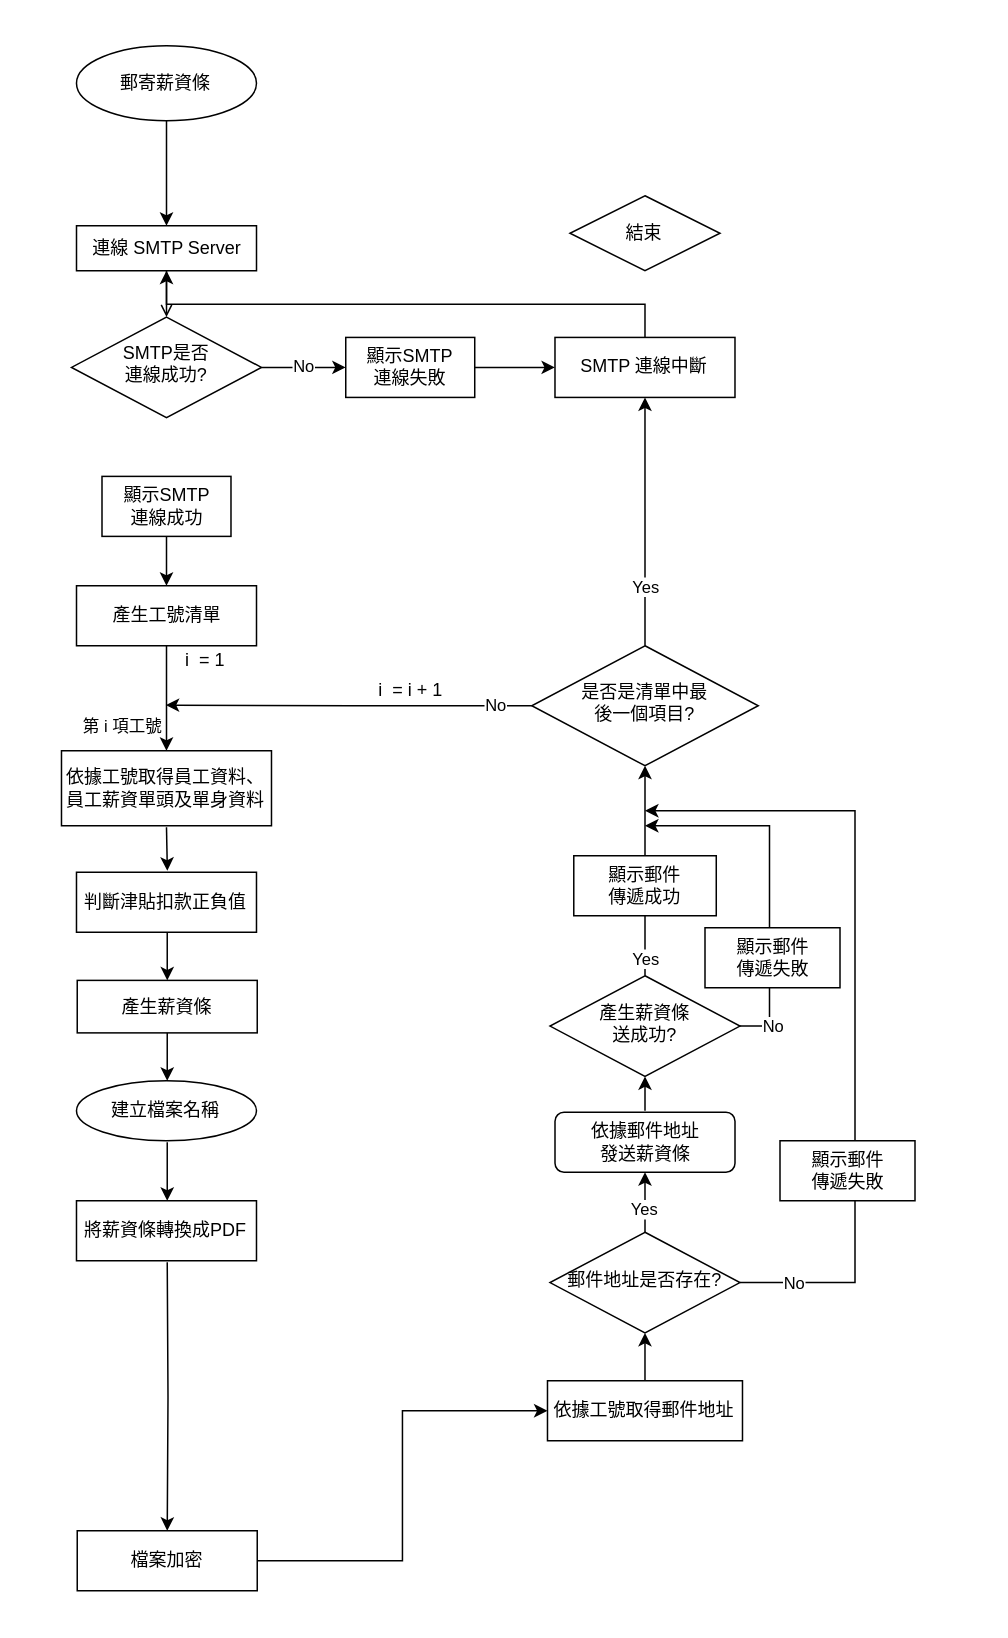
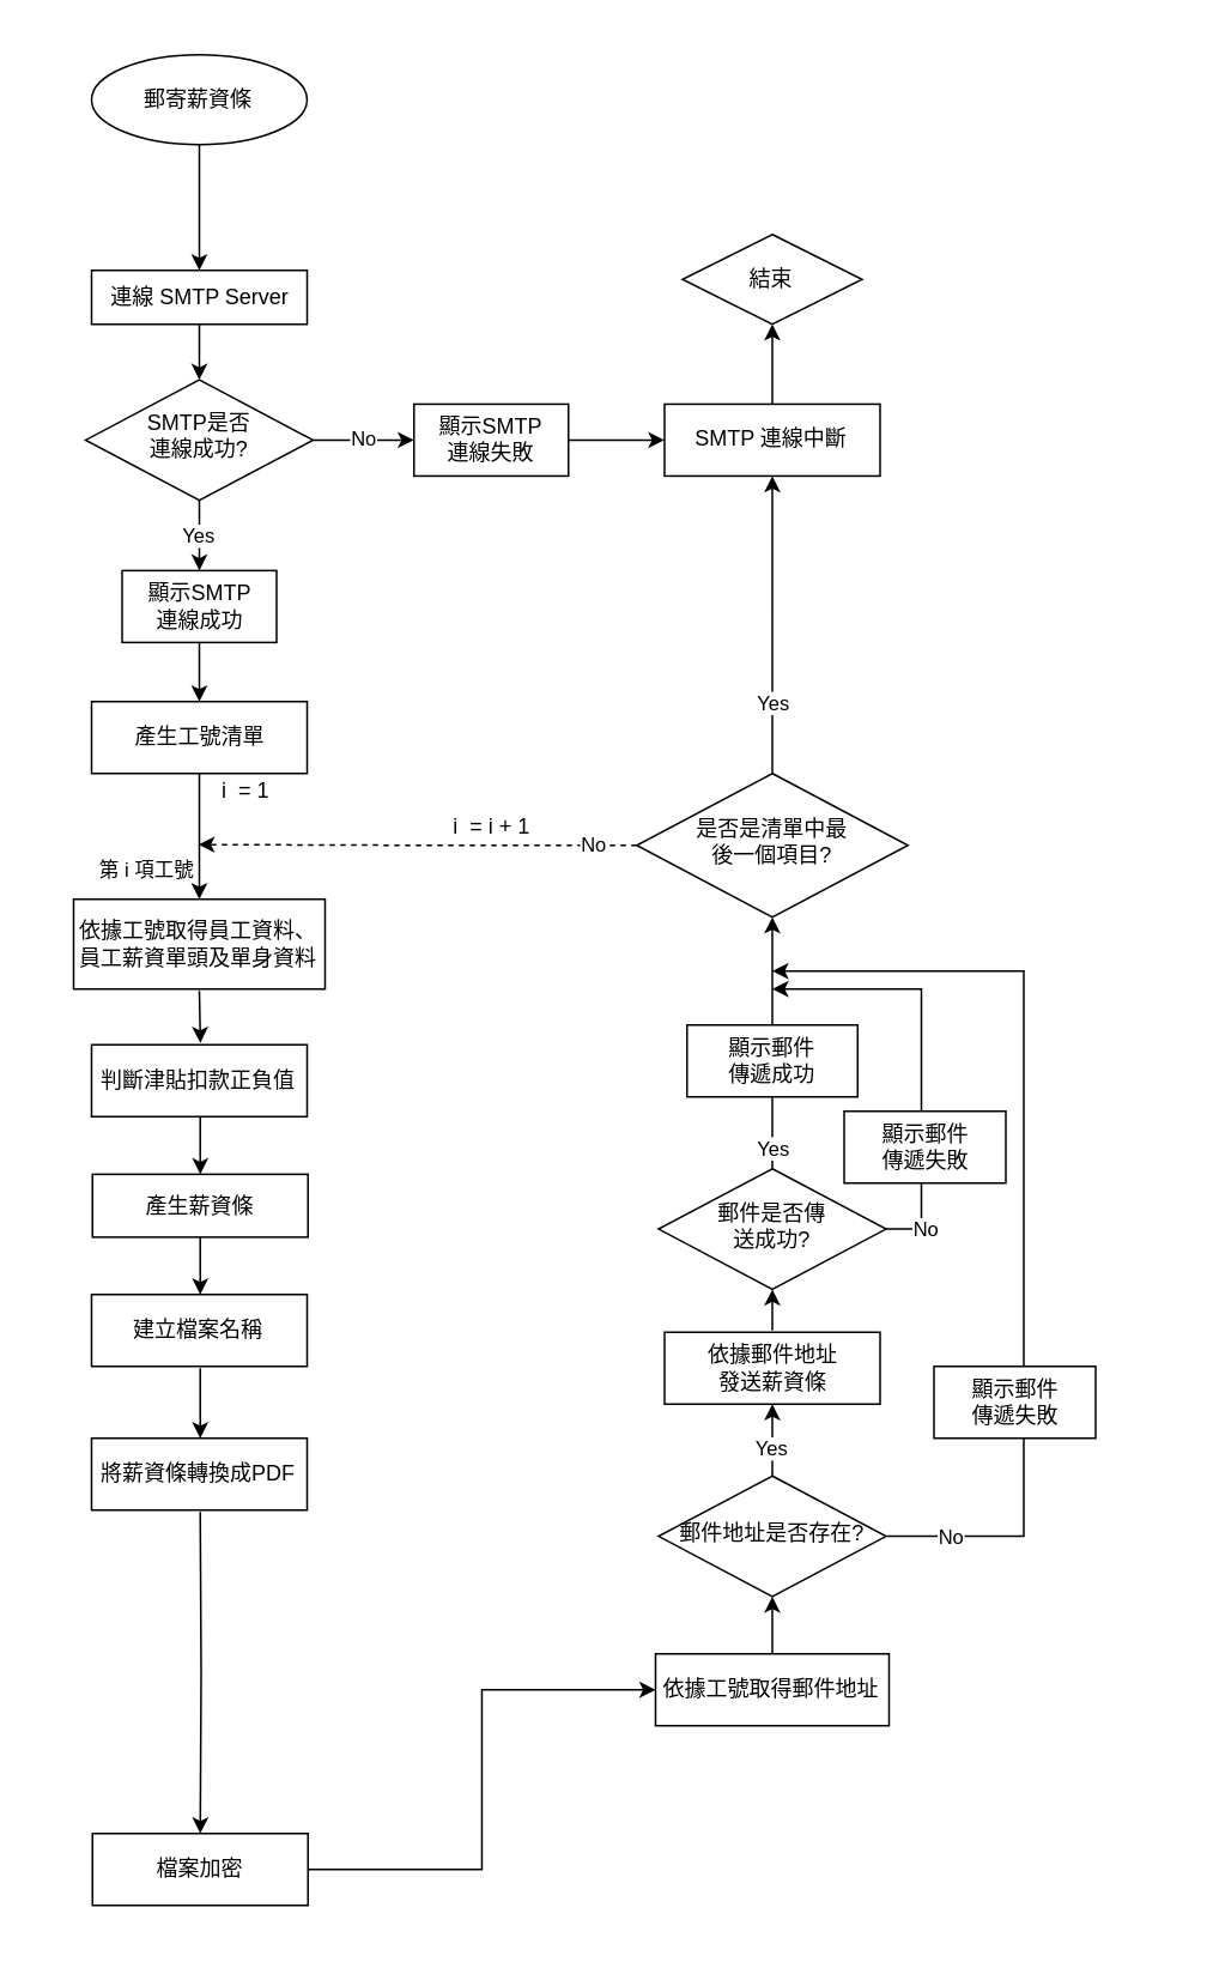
  <mxCell id="0" />
  <mxCell id="1" parent="0" />
  <mxCell id="2" value="" style="group" vertex="1" connectable="0" parent="1"><mxGeometry x="20" y="20" width="630" height="1050" as="geometry" /></mxCell>
  <mxCell id="3" value="" style="group" parent="2" vertex="1" connectable="0"><mxGeometry width="630" height="1050" as="geometry" /></mxCell>
  <mxCell id="4" value="" style="group" parent="3" vertex="1" connectable="0"><mxGeometry x="344.49" y="900" width="130" height="40" as="geometry" /></mxCell>
  <mxCell id="5" value="依據工號取得郵件地址" style="rounded=0;whiteSpace=wrap;html=1;" parent="4" vertex="1"><mxGeometry width="130" height="40" as="geometry" /></mxCell>
  <mxCell id="6" value="i&amp;nbsp; = i + 1" style="text;html=1;align=center;verticalAlign=middle;resizable=0;points=[];autosize=1;" parent="3" vertex="1"><mxGeometry x="222.99" y="430" width="60" height="20" as="geometry" /></mxCell>
  <mxCell id="7" value="i&amp;nbsp; = 1" style="text;html=1;align=center;verticalAlign=middle;resizable=0;points=[];autosize=1;" parent="3" vertex="1"><mxGeometry x="95.5" y="410" width="40" height="20" as="geometry" /></mxCell>
  <mxCell id="8" value="" style="group" parent="3" vertex="1" connectable="0"><mxGeometry width="630" height="1050" as="geometry" /></mxCell>
  <mxCell id="9" value="郵寄薪資條" style="ellipse;whiteSpace=wrap;html=1;" parent="3" vertex="1"><mxGeometry x="30.49" y="10" width="120" height="50" as="geometry" /></mxCell>
  <mxCell id="10" value="SMTP是否&lt;br&gt;連線成功?" style="rhombus;whiteSpace=wrap;html=1;shadow=0;fontFamily=Helvetica;fontSize=12;align=center;strokeWidth=1;spacing=6;spacingTop=-4;" parent="3" vertex="1"><mxGeometry x="27.18" y="190.91" width="126.63" height="67.09" as="geometry" /></mxCell>
  <mxCell id="11" value="連線 SMTP Server" style="rounded=0;whiteSpace=wrap;html=1;" parent="3" vertex="1"><mxGeometry x="30.5" y="130" width="120" height="30" as="geometry" /></mxCell>
  <mxCell id="12" style="edgeStyle=orthogonalEdgeStyle;rounded=0;orthogonalLoop=1;jettySize=auto;html=1;exitX=0.5;exitY=1;exitDx=0;exitDy=0;entryX=0.5;entryY=0;entryDx=0;entryDy=0;" parent="3" source="9" target="11" edge="1"><mxGeometry relative="1" as="geometry" /></mxCell>
- <mxCell id="13" style="edgeStyle=orthogonalEdgeStyle;rounded=0;orthogonalLoop=1;jettySize=auto;html=1;exitX=0.5;exitY=1;exitDx=0;exitDy=0;entryX=0.5;entryY=0;entryDx=0;entryDy=0;endArrow=open;" parent="3" source="11" target="10" edge="1"><mxGeometry relative="1" as="geometry" /></mxCell>
+ <mxCell id="13" style="edgeStyle=orthogonalEdgeStyle;rounded=0;orthogonalLoop=1;jettySize=auto;html=1;exitX=0.5;exitY=1;exitDx=0;exitDy=0;entryX=0.5;entryY=0;entryDx=0;entryDy=0;" parent="3" source="11" target="10" edge="1"><mxGeometry relative="1" as="geometry" /></mxCell>
  <mxCell id="14" value="&lt;span&gt;產生工號清單&lt;/span&gt;" style="rounded=0;whiteSpace=wrap;html=1;" parent="3" vertex="1"><mxGeometry x="30.5" y="370" width="120" height="40" as="geometry" /></mxCell>
  <mxCell id="15" value="顯示SMTP&lt;br&gt;連線失敗" style="rounded=0;whiteSpace=wrap;html=1;" parent="3" vertex="1"><mxGeometry x="210" y="204.45" width="85.99" height="40" as="geometry" /></mxCell>
  <mxCell id="16" value="No" style="edgeStyle=orthogonalEdgeStyle;rounded=0;orthogonalLoop=1;jettySize=auto;html=1;exitX=1;exitY=0.5;exitDx=0;exitDy=0;entryX=0;entryY=0.5;entryDx=0;entryDy=0;" parent="3" source="10" target="15" edge="1"><mxGeometry relative="1" as="geometry" /></mxCell>
  <mxCell id="17" value="顯示SMTP&lt;br&gt;連線成功" style="rounded=0;whiteSpace=wrap;html=1;" parent="3" vertex="1"><mxGeometry x="47.5" y="297.09" width="85.99" height="40" as="geometry" /></mxCell>
+ <mxCell id="18" value="Yes" style="edgeStyle=orthogonalEdgeStyle;rounded=0;orthogonalLoop=1;jettySize=auto;html=1;exitX=0.5;exitY=1;exitDx=0;exitDy=0;entryX=0.5;entryY=0;entryDx=0;entryDy=0;" parent="3" source="10" target="17" edge="1"><mxGeometry relative="1" as="geometry" /></mxCell>
  <mxCell id="19" style="edgeStyle=orthogonalEdgeStyle;rounded=0;orthogonalLoop=1;jettySize=auto;html=1;exitX=0.5;exitY=1;exitDx=0;exitDy=0;entryX=0.5;entryY=0;entryDx=0;entryDy=0;" parent="3" source="17" target="14" edge="1"><mxGeometry relative="1" as="geometry" /></mxCell>
  <mxCell id="20" value="&lt;span style=&quot;font-size: 11px&quot;&gt;&lt;br&gt;第 i 項工號&lt;/span&gt;" style="text;html=1;align=center;verticalAlign=middle;resizable=0;points=[];autosize=1;" parent="3" vertex="1"><mxGeometry x="25.5" y="441" width="70" height="30" as="geometry" /></mxCell>
  <mxCell id="21" value="結束" style="rhombus;whiteSpace=wrap;html=1;" parent="3" vertex="1"><mxGeometry x="359.49" y="110.0" width="100" height="50" as="geometry" /></mxCell>
  <mxCell id="22" value="是否是清單中最&lt;br&gt;後一個項目?" style="rhombus;whiteSpace=wrap;html=1;shadow=0;fontFamily=Helvetica;fontSize=12;align=center;strokeWidth=1;spacing=6;spacingTop=-4;" parent="3" vertex="1"><mxGeometry x="334.01" y="410" width="151" height="80" as="geometry" /></mxCell>
- <mxCell id="23" value="No" style="edgeStyle=orthogonalEdgeStyle;rounded=0;orthogonalLoop=1;jettySize=auto;html=1;exitX=0;exitY=0.5;exitDx=0;exitDy=0;entryX=0.921;entryY=0.286;entryDx=0;entryDy=0;entryPerimeter=0;" parent="3" source="22" target="20" edge="1"><mxGeometry x="-0.025" y="-95" relative="1" as="geometry"><Array as="points"><mxPoint x="215" y="450" /></Array><mxPoint x="95" y="95" as="offset" /></mxGeometry></mxCell>
+ <mxCell id="23" value="No" style="edgeStyle=orthogonalEdgeStyle;rounded=0;orthogonalLoop=1;jettySize=auto;html=1;exitX=0;exitY=0.5;exitDx=0;exitDy=0;entryX=0.921;entryY=0.286;entryDx=0;entryDy=0;entryPerimeter=0;dashed=1;" parent="3" source="22" target="20" edge="1"><mxGeometry x="-0.025" y="-95" relative="1" as="geometry"><Array as="points"><mxPoint x="215" y="450" /></Array><mxPoint x="95" y="95" as="offset" /></mxGeometry></mxCell>
  <mxCell id="24" style="edgeStyle=orthogonalEdgeStyle;rounded=0;orthogonalLoop=1;jettySize=auto;html=1;exitX=0.5;exitY=0;exitDx=0;exitDy=0;entryX=0.5;entryY=1;entryDx=0;entryDy=0;" parent="3" source="30" target="22" edge="1"><mxGeometry relative="1" as="geometry" /></mxCell>
  <mxCell id="25" value="Yes" style="edgeLabel;html=1;align=center;verticalAlign=middle;resizable=0;points=[];" parent="24" vertex="1" connectable="0"><mxGeometry x="0.772" y="-1" relative="1" as="geometry"><mxPoint x="-1.02" y="112.29" as="offset" /></mxGeometry></mxCell>
  <mxCell id="26" value="No" style="edgeStyle=orthogonalEdgeStyle;rounded=0;orthogonalLoop=1;jettySize=auto;html=1;exitX=1;exitY=0.5;exitDx=0;exitDy=0;" parent="3" source="27" edge="1"><mxGeometry x="-0.866" relative="1" as="geometry"><mxPoint x="409.5" y="520" as="targetPoint" /><Array as="points"><mxPoint x="549.5" y="835" /><mxPoint x="549.5" y="520" /></Array><mxPoint as="offset" /></mxGeometry></mxCell>
  <mxCell id="27" value="郵件地址是否存在?" style="rhombus;whiteSpace=wrap;html=1;shadow=0;fontFamily=Helvetica;fontSize=12;align=center;strokeWidth=1;spacing=6;spacingTop=-4;" parent="3" vertex="1"><mxGeometry x="346.18" y="801" width="126.63" height="67.09" as="geometry" /></mxCell>
  <mxCell id="28" style="edgeStyle=orthogonalEdgeStyle;rounded=0;orthogonalLoop=1;jettySize=auto;html=1;exitX=0.5;exitY=0;exitDx=0;exitDy=0;entryX=0.5;entryY=1;entryDx=0;entryDy=0;" parent="3" source="5" target="27" edge="1"><mxGeometry relative="1" as="geometry" /></mxCell>
  <mxCell id="29" value="Yes" style="edgeStyle=orthogonalEdgeStyle;rounded=0;orthogonalLoop=1;jettySize=auto;html=1;exitX=0.5;exitY=0;exitDx=0;exitDy=0;entryX=0.5;entryY=1;entryDx=0;entryDy=0;" parent="3" source="27" edge="1"><mxGeometry x="-0.262" relative="1" as="geometry"><mxPoint x="409.49" y="761" as="targetPoint" /><mxPoint as="offset" /></mxGeometry></mxCell>
- <mxCell id="30" value="產生薪資條&lt;br&gt;送成功?" style="rhombus;whiteSpace=wrap;html=1;shadow=0;fontFamily=Helvetica;fontSize=12;align=center;strokeWidth=1;spacing=6;spacingTop=-4;" parent="3" vertex="1"><mxGeometry x="346.19" y="630" width="126.63" height="67.09" as="geometry" /></mxCell>
+ <mxCell id="30" value="郵件是否傳&lt;br&gt;送成功?" style="rhombus;whiteSpace=wrap;html=1;shadow=0;fontFamily=Helvetica;fontSize=12;align=center;strokeWidth=1;spacing=6;spacingTop=-4;" parent="3" vertex="1"><mxGeometry x="346.19" y="630" width="126.63" height="67.09" as="geometry" /></mxCell>
  <mxCell id="31" style="edgeStyle=orthogonalEdgeStyle;rounded=0;orthogonalLoop=1;jettySize=auto;html=1;exitX=0.5;exitY=0;exitDx=0;exitDy=0;entryX=0.5;entryY=1;entryDx=0;entryDy=0;" parent="3" target="30" edge="1"><mxGeometry relative="1" as="geometry"><mxPoint x="409.49" y="720" as="sourcePoint" /><mxPoint x="409.5" y="505" as="targetPoint" /></mxGeometry></mxCell>
- <mxCell id="32" value="&lt;span&gt;依據郵件地址&lt;/span&gt;&lt;br&gt;&lt;span&gt;發送薪資條&lt;/span&gt;" style="whiteSpace=wrap;html=1;rounded=1;" parent="3" vertex="1"><mxGeometry x="349.5" y="721" width="120" height="40" as="geometry" /></mxCell>
- <mxCell id="33" style="edgeStyle=orthogonalEdgeStyle;rounded=0;orthogonalLoop=1;jettySize=auto;html=1;exitX=0.5;exitY=0;exitDx=0;exitDy=0;" parent="3" source="34" target="11" edge="1"><mxGeometry relative="1" as="geometry" /></mxCell>
+ <mxCell id="32" value="&lt;span&gt;依據郵件地址&lt;/span&gt;&lt;br&gt;&lt;span&gt;發送薪資條&lt;/span&gt;" style="rounded=0;whiteSpace=wrap;html=1;" parent="3" vertex="1"><mxGeometry x="349.5" y="721" width="120" height="40" as="geometry" /></mxCell>
+ <mxCell id="33" style="edgeStyle=orthogonalEdgeStyle;rounded=0;orthogonalLoop=1;jettySize=auto;html=1;exitX=0.5;exitY=0;exitDx=0;exitDy=0;entryX=0.5;entryY=1;entryDx=0;entryDy=0;" parent="3" source="34" target="21" edge="1"><mxGeometry relative="1" as="geometry" /></mxCell>
  <mxCell id="34" value="SMTP 連線中斷" style="rounded=0;whiteSpace=wrap;html=1;" parent="3" vertex="1"><mxGeometry x="349.49" y="204.45" width="120" height="40" as="geometry" /></mxCell>
  <mxCell id="35" style="edgeStyle=orthogonalEdgeStyle;rounded=0;orthogonalLoop=1;jettySize=auto;html=1;exitX=1;exitY=0.5;exitDx=0;exitDy=0;entryX=0;entryY=0.5;entryDx=0;entryDy=0;" parent="3" source="15" target="34" edge="1"><mxGeometry relative="1" as="geometry" /></mxCell>
  <mxCell id="36" value="Yes" style="edgeStyle=orthogonalEdgeStyle;rounded=0;orthogonalLoop=1;jettySize=auto;html=1;exitX=0.5;exitY=0;exitDx=0;exitDy=0;entryX=0.5;entryY=1;entryDx=0;entryDy=0;" parent="3" source="22" target="34" edge="1"><mxGeometry x="-0.531" relative="1" as="geometry"><mxPoint as="offset" /><mxPoint x="409.5" y="361" as="targetPoint" /></mxGeometry></mxCell>
  <mxCell id="37" value="顯示郵件&lt;br&gt;傳遞成功" style="rounded=0;whiteSpace=wrap;html=1;" parent="3" vertex="1"><mxGeometry x="362.02" y="550" width="94.99" height="40" as="geometry" /></mxCell>
  <mxCell id="38" style="edgeStyle=orthogonalEdgeStyle;rounded=0;orthogonalLoop=1;jettySize=auto;html=1;exitX=1;exitY=0.5;exitDx=0;exitDy=0;" parent="3" source="30" edge="1"><mxGeometry relative="1" as="geometry"><mxPoint x="409.5" y="530" as="targetPoint" /><Array as="points"><mxPoint x="492.5" y="664" /><mxPoint x="492.5" y="530" /><mxPoint x="409.5" y="530" /></Array></mxGeometry></mxCell>
  <mxCell id="39" value="No" style="edgeLabel;html=1;align=center;verticalAlign=middle;resizable=0;points=[];" parent="38" vertex="1" connectable="0"><mxGeometry x="-0.833" y="7" relative="1" as="geometry"><mxPoint x="9" y="0.36" as="offset" /></mxGeometry></mxCell>
  <mxCell id="40" value="顯示郵件&lt;br&gt;傳遞失敗" style="rounded=0;whiteSpace=wrap;html=1;" parent="3" vertex="1"><mxGeometry x="449.5" y="598" width="90" height="40" as="geometry" /></mxCell>
  <mxCell id="41" value="顯示郵件&lt;br&gt;傳遞失敗" style="rounded=0;whiteSpace=wrap;html=1;" parent="3" vertex="1"><mxGeometry x="499.5" y="740" width="90" height="40" as="geometry" /></mxCell>
  <mxCell id="42" value="" style="edgeStyle=orthogonalEdgeStyle;rounded=0;orthogonalLoop=1;jettySize=auto;html=1;" parent="3" edge="1"><mxGeometry relative="1" as="geometry"><mxPoint x="90.49" y="531" as="sourcePoint" /><mxPoint x="91.061" y="560" as="targetPoint" /></mxGeometry></mxCell>
  <mxCell id="43" style="edgeStyle=orthogonalEdgeStyle;rounded=0;orthogonalLoop=1;jettySize=auto;html=1;exitX=0.5;exitY=1;exitDx=0;exitDy=0;entryX=0.5;entryY=0;entryDx=0;entryDy=0;" parent="3" target="50" edge="1"><mxGeometry relative="1" as="geometry"><mxPoint x="90.99" y="601" as="sourcePoint" /><mxPoint x="90.99" y="624" as="targetPoint" /></mxGeometry></mxCell>
  <mxCell id="44" style="edgeStyle=orthogonalEdgeStyle;rounded=0;orthogonalLoop=1;jettySize=auto;html=1;exitX=0.5;exitY=1;exitDx=0;exitDy=0;entryX=0.5;entryY=0;entryDx=0;entryDy=0;" parent="3" target="53" edge="1"><mxGeometry relative="1" as="geometry"><mxPoint x="90.99" y="821" as="sourcePoint" /><mxPoint x="90.99" y="860" as="targetPoint" /></mxGeometry></mxCell>
  <mxCell id="45" style="edgeStyle=orthogonalEdgeStyle;rounded=0;orthogonalLoop=1;jettySize=auto;html=1;exitX=0.5;exitY=1;exitDx=0;exitDy=0;entryX=0.5;entryY=0;entryDx=0;entryDy=0;" parent="3" edge="1"><mxGeometry relative="1" as="geometry"><mxPoint x="90.99" y="741" as="sourcePoint" /><mxPoint x="90.99" y="780" as="targetPoint" /></mxGeometry></mxCell>
  <mxCell id="46" style="edgeStyle=orthogonalEdgeStyle;rounded=0;orthogonalLoop=1;jettySize=auto;html=1;exitX=0.5;exitY=1;exitDx=0;exitDy=0;entryX=0.5;entryY=0;entryDx=0;entryDy=0;" parent="3" edge="1"><mxGeometry relative="1" as="geometry"><mxPoint x="90.99" y="665" as="sourcePoint" /><mxPoint x="90.99" y="700" as="targetPoint" /></mxGeometry></mxCell>
  <mxCell id="47" value="&lt;span&gt;依據工號取得員工資料、員工薪資單頭及單身資料&lt;/span&gt;" style="rounded=0;whiteSpace=wrap;html=1;" parent="3" vertex="1"><mxGeometry x="20.49" y="480" width="140" height="50" as="geometry" /></mxCell>
  <mxCell id="48" style="edgeStyle=orthogonalEdgeStyle;rounded=0;orthogonalLoop=1;jettySize=auto;html=1;exitX=0.5;exitY=1;exitDx=0;exitDy=0;entryX=0.5;entryY=0;entryDx=0;entryDy=0;" parent="3" source="14" target="47" edge="1"><mxGeometry relative="1" as="geometry" /></mxCell>
  <mxCell id="49" value="&lt;span&gt;判斷津貼扣款正負值&lt;/span&gt;" style="rounded=0;whiteSpace=wrap;html=1;" parent="3" vertex="1"><mxGeometry x="30.49" y="561" width="120" height="40" as="geometry" /></mxCell>
  <mxCell id="50" value="&lt;span&gt;產生薪資條&lt;/span&gt;" style="rounded=0;whiteSpace=wrap;html=1;" parent="3" vertex="1"><mxGeometry x="30.99" y="633.09" width="120" height="35" as="geometry" /></mxCell>
- <mxCell id="51" value="&lt;span&gt;建立檔案名稱&lt;/span&gt;" style="ellipse;whiteSpace=wrap;html=1;" parent="3" vertex="1"><mxGeometry x="30.49" y="700" width="120" height="40" as="geometry" /></mxCell>
+ <mxCell id="51" value="&lt;span&gt;建立檔案名稱&lt;/span&gt;" style="rounded=0;whiteSpace=wrap;html=1;" parent="3" vertex="1"><mxGeometry x="30.49" y="700" width="120" height="40" as="geometry" /></mxCell>
  <mxCell id="52" value="將薪資條轉換成PDF" style="rounded=0;whiteSpace=wrap;html=1;" parent="3" vertex="1"><mxGeometry x="30.49" y="780" width="120" height="40" as="geometry" /></mxCell>
  <mxCell id="53" value="&lt;span&gt;檔案加密&lt;/span&gt;" style="rounded=0;whiteSpace=wrap;html=1;" parent="3" vertex="1"><mxGeometry x="30.99" y="1000" width="120" height="40" as="geometry" /></mxCell>
  <mxCell id="54" style="edgeStyle=orthogonalEdgeStyle;rounded=0;orthogonalLoop=1;jettySize=auto;html=1;exitX=1;exitY=0.5;exitDx=0;exitDy=0;entryX=0;entryY=0.5;entryDx=0;entryDy=0;" parent="3" source="53" target="5" edge="1"><mxGeometry relative="1" as="geometry" /></mxCell>
